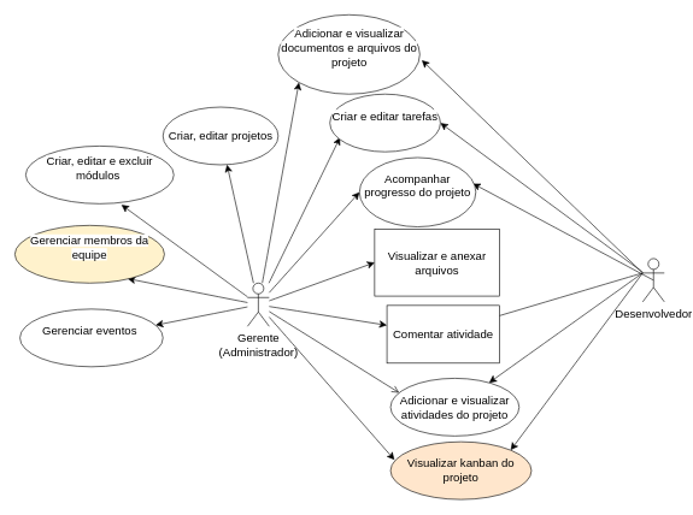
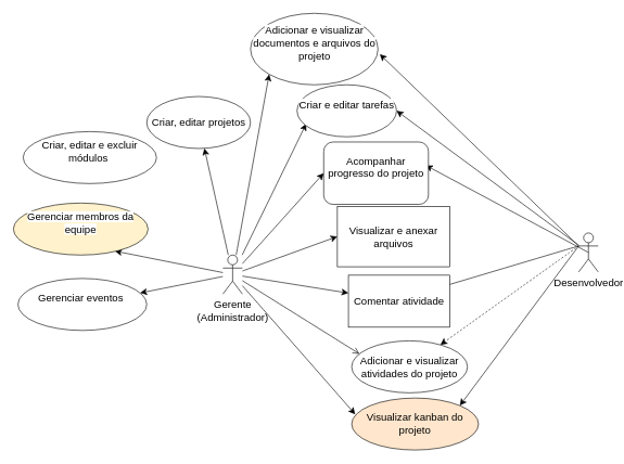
  <mxCell id="0" />
  <mxCell id="1" parent="0" />
  <mxCell id="2" value="" style="edgeStyle=none;curved=1;rounded=0;orthogonalLoop=1;jettySize=auto;html=1;fontSize=12;startSize=8;endSize=8;" parent="1" source="13" target="25" edge="1"><mxGeometry relative="1" as="geometry"><mxPoint x="271" y="152" as="targetPoint" /></mxGeometry></mxCell>
  <mxCell id="3" value="" style="edgeStyle=none;curved=1;rounded=0;orthogonalLoop=1;jettySize=auto;html=1;fontSize=12;startSize=8;endSize=8;entryX=0.754;entryY=0.923;entryDx=0;entryDy=0;entryPerimeter=0;" parent="1" source="13" target="23" edge="1"><mxGeometry relative="1" as="geometry"><mxPoint x="53.017" y="279" as="targetPoint" /></mxGeometry></mxCell>
  <mxCell id="4" value="" style="edgeStyle=none;curved=1;rounded=0;orthogonalLoop=1;jettySize=auto;html=1;fontSize=12;startSize=8;endSize=8;entryX=0;entryY=0.5;entryDx=0;entryDy=0;" parent="1" source="13" target="28" edge="1"><mxGeometry relative="1" as="geometry"><mxPoint x="535.899" y="292" as="targetPoint" /></mxGeometry></mxCell>
  <mxCell id="5" value="" style="edgeStyle=none;curved=1;rounded=0;orthogonalLoop=1;jettySize=auto;html=1;fontSize=12;startSize=8;endSize=8;entryX=0;entryY=0.5;entryDx=0;entryDy=0;" parent="1" source="13" target="29" edge="1"><mxGeometry relative="1" as="geometry"><mxPoint x="518" y="386.078" as="targetPoint" /></mxGeometry></mxCell>
  <mxCell id="6" value="" style="edgeStyle=none;curved=1;rounded=0;orthogonalLoop=1;jettySize=auto;html=1;fontSize=12;startSize=8;endSize=8;entryX=0.067;entryY=0.25;entryDx=0;entryDy=0;entryPerimeter=0;endArrow=open;" parent="1" source="13" target="31" edge="1"><mxGeometry relative="1" as="geometry"><mxPoint x="553.707" y="541" as="targetPoint" /></mxGeometry></mxCell>
  <mxCell id="7" value="" style="edgeStyle=none;curved=1;rounded=0;orthogonalLoop=1;jettySize=auto;html=1;fontSize=12;startSize=8;endSize=8;entryX=0.092;entryY=0.75;entryDx=0;entryDy=0;entryPerimeter=0;" parent="1" source="13" target="27" edge="1"><mxGeometry relative="1" as="geometry"><mxPoint x="522.245" y="186" as="targetPoint" /></mxGeometry></mxCell>
  <mxCell id="8" value="" style="edgeStyle=none;curved=1;rounded=0;orthogonalLoop=1;jettySize=auto;html=1;fontSize=12;startSize=8;endSize=8;entryX=0;entryY=1;entryDx=0;entryDy=0;" parent="1" source="13" target="26" edge="1"><mxGeometry relative="1" as="geometry"><mxPoint x="454.506" y="81" as="targetPoint" /></mxGeometry></mxCell>
  <mxCell id="9" value="" style="edgeStyle=none;curved=1;rounded=0;orthogonalLoop=1;jettySize=auto;html=1;fontSize=12;startSize=8;endSize=8;" parent="1" source="13" target="30" edge="1"><mxGeometry relative="1" as="geometry"><mxPoint x="530" y="450.502" as="targetPoint" /></mxGeometry></mxCell>
- <mxCell id="10" value="" style="edgeStyle=none;curved=1;rounded=0;orthogonalLoop=1;jettySize=auto;html=1;fontSize=12;startSize=8;endSize=8;entryX=0.646;entryY=1.018;entryDx=0;entryDy=0;entryPerimeter=0;" parent="1" source="13" target="22" edge="1"><mxGeometry relative="1" as="geometry"><mxPoint x="68.309" y="238" as="targetPoint" /></mxGeometry></mxCell>
  <mxCell id="11" value="" style="edgeStyle=none;curved=1;rounded=0;orthogonalLoop=1;jettySize=auto;html=1;fontSize=12;startSize=8;endSize=8;" parent="1" source="13" target="24" edge="1"><mxGeometry relative="1" as="geometry"><mxPoint x="49" y="390.026" as="targetPoint" /></mxGeometry></mxCell>
  <mxCell id="12" value="" style="edgeStyle=none;curved=1;rounded=0;orthogonalLoop=1;jettySize=auto;html=1;fontSize=12;startSize=8;endSize=8;entryX=0.028;entryY=0.313;entryDx=0;entryDy=0;entryPerimeter=0;" parent="1" source="13" target="32" edge="1"><mxGeometry relative="1" as="geometry"><mxPoint x="588.277" y="625" as="targetPoint" /></mxGeometry></mxCell>
  <mxCell id="13" value="Gerente &lt;br&gt;(Administrador)" style="shape=umlActor;verticalLabelPosition=bottom;verticalAlign=top;html=1;outlineConnect=0;fontSize=16;" parent="1" vertex="1"><mxGeometry x="342" y="392" width="30" height="60" as="geometry" /></mxCell>
  <mxCell id="14" style="edgeStyle=none;curved=1;rounded=0;orthogonalLoop=1;jettySize=auto;html=1;entryX=1;entryY=0.5;entryDx=0;entryDy=0;fontSize=12;startSize=8;endSize=8;" parent="1" source="20" target="27" edge="1"><mxGeometry relative="1" as="geometry"><mxPoint x="618" y="158.5" as="targetPoint" /></mxGeometry></mxCell>
  <mxCell id="15" style="edgeStyle=none;curved=1;rounded=0;orthogonalLoop=1;jettySize=auto;html=1;exitX=0;exitY=0.333;exitDx=0;exitDy=0;exitPerimeter=0;entryX=1.014;entryY=0.572;entryDx=0;entryDy=0;fontSize=12;startSize=8;endSize=8;entryPerimeter=0;" parent="1" source="20" target="26" edge="1"><mxGeometry relative="1" as="geometry"><mxPoint x="559" y="21.75" as="targetPoint" /></mxGeometry></mxCell>
  <mxCell id="16" style="edgeStyle=none;curved=1;rounded=0;orthogonalLoop=1;jettySize=auto;html=1;exitX=0.5;exitY=0.5;exitDx=0;exitDy=0;exitPerimeter=0;entryX=0.975;entryY=0.375;entryDx=0;entryDy=0;fontSize=12;startSize=8;endSize=8;entryPerimeter=0;" parent="1" source="20" target="28" edge="1"><mxGeometry relative="1" as="geometry"><mxPoint x="667" y="258.5" as="targetPoint" /></mxGeometry></mxCell>
  <mxCell id="17" style="edgeStyle=none;curved=1;rounded=0;orthogonalLoop=1;jettySize=auto;html=1;exitX=0;exitY=0.333;exitDx=0;exitDy=0;exitPerimeter=0;entryX=0.917;entryY=0.225;entryDx=0;entryDy=0;entryPerimeter=0;fontSize=12;startSize=8;endSize=8;" edge="1" parent="1" source="20" target="30"><mxGeometry relative="1" as="geometry" /></mxCell>
- <mxCell id="18" style="edgeStyle=none;curved=1;rounded=0;orthogonalLoop=1;jettySize=auto;html=1;exitX=0;exitY=0.333;exitDx=0;exitDy=0;exitPerimeter=0;fontSize=12;startSize=8;endSize=8;" edge="1" parent="1" source="20" target="31"><mxGeometry relative="1" as="geometry" /></mxCell>
+ <mxCell id="18" style="edgeStyle=none;curved=1;rounded=0;orthogonalLoop=1;jettySize=auto;html=1;exitX=0;exitY=0.333;exitDx=0;exitDy=0;exitPerimeter=0;fontSize=12;startSize=8;endSize=8;dashed=1;" edge="1" parent="1" source="20" target="31"><mxGeometry relative="1" as="geometry" /></mxCell>
  <mxCell id="19" style="edgeStyle=none;curved=1;rounded=0;orthogonalLoop=1;jettySize=auto;html=1;exitX=0;exitY=0.333;exitDx=0;exitDy=0;exitPerimeter=0;entryX=1;entryY=0;entryDx=0;entryDy=0;fontSize=12;startSize=8;endSize=8;" edge="1" parent="1" source="20" target="32"><mxGeometry relative="1" as="geometry" /></mxCell>
  <mxCell id="20" value="Desenvolvedor" style="shape=umlActor;verticalLabelPosition=bottom;verticalAlign=top;html=1;outlineConnect=0;fontSize=16;" parent="1" vertex="1"><mxGeometry x="889" y="358" width="30" height="60" as="geometry" /></mxCell>
  <mxCell id="21" style="edgeStyle=none;curved=1;rounded=0;orthogonalLoop=1;jettySize=auto;html=1;exitX=0;exitY=1;exitDx=0;exitDy=0;exitPerimeter=0;fontSize=12;startSize=8;endSize=8;" parent="1" source="20" target="20" edge="1"><mxGeometry relative="1" as="geometry" /></mxCell>
  <mxCell id="22" value="&#10;&lt;span style=&quot;color: rgb(0, 0, 0); font-family: Helvetica; font-size: 16px; font-style: normal; font-variant-ligatures: normal; font-variant-caps: normal; font-weight: 400; letter-spacing: normal; orphans: 2; text-align: center; text-indent: 0px; text-transform: none; widows: 2; word-spacing: 0px; -webkit-text-stroke-width: 0px; background-color: rgb(255, 255, 255); text-decoration-thickness: initial; text-decoration-style: initial; text-decoration-color: initial; float: none; display: inline !important;&quot;&gt;Criar, editar e excluir módulos&amp;nbsp;&lt;/span&gt;&#10;&#10;" style="ellipse;whiteSpace=wrap;html=1;fontSize=16;" vertex="1" parent="1"><mxGeometry x="35" y="202" width="205" height="80" as="geometry" /></mxCell>
  <mxCell id="23" value="&#10;&lt;span style=&quot;color: rgb(0, 0, 0); font-family: Helvetica; font-size: 16px; font-style: normal; font-variant-ligatures: normal; font-variant-caps: normal; font-weight: 400; letter-spacing: normal; orphans: 2; text-align: center; text-indent: 0px; text-transform: none; widows: 2; word-spacing: 0px; -webkit-text-stroke-width: 0px; background-color: rgb(255, 255, 255); text-decoration-thickness: initial; text-decoration-style: initial; text-decoration-color: initial; float: none; display: inline !important;&quot;&gt;Gerenciar membros da equipe&lt;/span&gt;&#10;&#10;" style="ellipse;whiteSpace=wrap;html=1;fontSize=16;fillColor=#fff2cc;" vertex="1" parent="1"><mxGeometry x="20" y="312" width="207" height="80" as="geometry" /></mxCell>
  <mxCell id="24" value="&#10;&lt;span style=&quot;color: rgb(0, 0, 0); font-family: Helvetica; font-size: 16px; font-style: normal; font-variant-ligatures: normal; font-variant-caps: normal; font-weight: 400; letter-spacing: normal; orphans: 2; text-align: center; text-indent: 0px; text-transform: none; widows: 2; word-spacing: 0px; -webkit-text-stroke-width: 0px; background-color: rgb(255, 255, 255); text-decoration-thickness: initial; text-decoration-style: initial; text-decoration-color: initial; float: none; display: inline !important;&quot;&gt;Gerenciar eventos&amp;nbsp;&lt;/span&gt;&#10;&#10;" style="ellipse;whiteSpace=wrap;html=1;fontSize=16;" vertex="1" parent="1"><mxGeometry x="27" y="428" width="198" height="80" as="geometry" /></mxCell>
  <mxCell id="25" value="Criar, editar projetos" style="ellipse;whiteSpace=wrap;html=1;fontSize=16;" vertex="1" parent="1"><mxGeometry x="225" y="148" width="159.5" height="80" as="geometry" /></mxCell>
  <mxCell id="26" value="&#10;&lt;span style=&quot;color: rgb(0, 0, 0); font-family: Helvetica; font-size: 16px; font-style: normal; font-variant-ligatures: normal; font-variant-caps: normal; font-weight: 400; letter-spacing: normal; orphans: 2; text-align: center; text-indent: 0px; text-transform: none; widows: 2; word-spacing: 0px; -webkit-text-stroke-width: 0px; background-color: rgb(255, 255, 255); text-decoration-thickness: initial; text-decoration-style: initial; text-decoration-color: initial; float: none; display: inline !important;&quot;&gt;Adicionar e visualizar documentos e arquivos do projeto&lt;/span&gt;&#10;&#10;" style="ellipse;whiteSpace=wrap;html=1;fontSize=16;" vertex="1" parent="1"><mxGeometry x="384.5" y="20" width="196" height="110" as="geometry" /></mxCell>
  <mxCell id="27" value="&#10;&lt;span style=&quot;color: rgb(0, 0, 0); font-family: Helvetica; font-size: 16px; font-style: normal; font-variant-ligatures: normal; font-variant-caps: normal; font-weight: 400; letter-spacing: normal; orphans: 2; text-align: center; text-indent: 0px; text-transform: none; widows: 2; word-spacing: 0px; -webkit-text-stroke-width: 0px; background-color: rgb(255, 255, 255); text-decoration-thickness: initial; text-decoration-style: initial; text-decoration-color: initial; float: none; display: inline !important;&quot;&gt;Criar e editar tarefas&lt;/span&gt;&#10;&#10;" style="ellipse;whiteSpace=wrap;html=1;fontSize=16;" vertex="1" parent="1"><mxGeometry x="456" y="130" width="153" height="80" as="geometry" /></mxCell>
- <mxCell id="28" value="&#10;&lt;span style=&quot;color: rgb(0, 0, 0); font-family: Helvetica; font-size: 16px; font-style: normal; font-variant-ligatures: normal; font-variant-caps: normal; font-weight: 400; letter-spacing: normal; orphans: 2; text-align: center; text-indent: 0px; text-transform: none; widows: 2; word-spacing: 0px; -webkit-text-stroke-width: 0px; background-color: rgb(255, 255, 255); text-decoration-thickness: initial; text-decoration-style: initial; text-decoration-color: initial; float: none; display: inline !important;&quot;&gt;Acompanhar progresso do projeto&lt;/span&gt;&#10;&#10;" style="ellipse;whiteSpace=wrap;html=1;fontSize=16;" vertex="1" parent="1"><mxGeometry x="497" y="218" width="161" height="96" as="geometry" /></mxCell>
+ <mxCell id="28" value="&#10;&lt;span style=&quot;color: rgb(0, 0, 0); font-family: Helvetica; font-size: 16px; font-style: normal; font-variant-ligatures: normal; font-variant-caps: normal; font-weight: 400; letter-spacing: normal; orphans: 2; text-align: center; text-indent: 0px; text-transform: none; widows: 2; word-spacing: 0px; -webkit-text-stroke-width: 0px; background-color: rgb(255, 255, 255); text-decoration-thickness: initial; text-decoration-style: initial; text-decoration-color: initial; float: none; display: inline !important;&quot;&gt;Acompanhar progresso do projeto&lt;/span&gt;&#10;&#10;" style="whiteSpace=wrap;html=1;fontSize=16;rounded=1;" vertex="1" parent="1"><mxGeometry x="497" y="218" width="161" height="96" as="geometry" /></mxCell>
  <mxCell id="29" value="Visualizar e anexar arquivos" style="whiteSpace=wrap;html=1;fontSize=16;rounded=0;" vertex="1" parent="1"><mxGeometry x="518" y="317" width="173" height="93" as="geometry" /></mxCell>
  <mxCell id="30" value="Comentar atividade" style="whiteSpace=wrap;html=1;fontSize=16;rounded=0;" vertex="1" parent="1"><mxGeometry x="535" y="423" width="156" height="80" as="geometry" /></mxCell>
  <mxCell id="31" value="Adicionar e visualizar atividades do projeto" style="ellipse;whiteSpace=wrap;html=1;fontSize=16;" vertex="1" parent="1"><mxGeometry x="540" y="524" width="178" height="80" as="geometry" /></mxCell>
  <mxCell id="32" value="Visualizar kanban do projeto" style="ellipse;whiteSpace=wrap;html=1;fontSize=16;fillColor=#ffe6cc;" vertex="1" parent="1"><mxGeometry x="540" y="612" width="195" height="80" as="geometry" /></mxCell>
